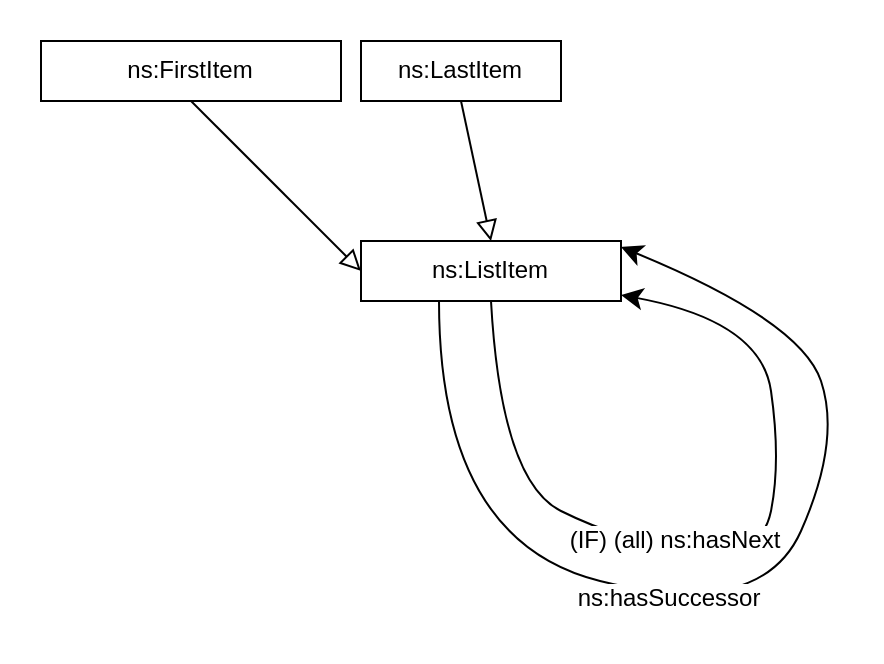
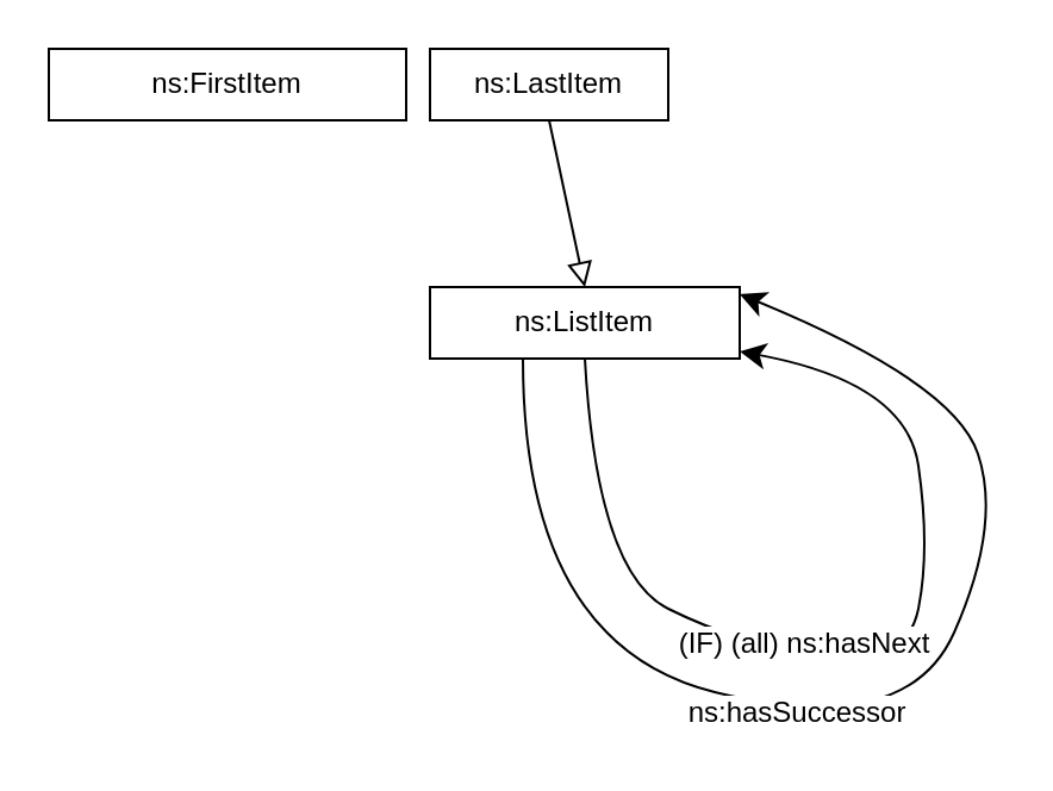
  <mxCell id="0" />
  <mxCell id="1" parent="0" />
  <mxCell id="2" value="" style="endArrow=block;html=1;fontColor=#000099;exitX=0.5;exitY=1;exitDx=0;exitDy=0;endFill=0;endSize=8;arcSize=0;entryX=0.5;entryY=0;entryDx=0;entryDy=0;" edge="1" source="3" target="4" parent="1"><mxGeometry width="50" height="50" relative="1" as="geometry"><mxPoint x="-205" y="60" as="sourcePoint" /><mxPoint x="20" y="80" as="targetPoint" /></mxGeometry></mxCell>
  <mxCell id="3" value="ns:LastItem" style="rounded=0;whiteSpace=wrap;html=1;snapToPoint=1;points=[[0.1,0],[0.2,0],[0.3,0],[0.4,0],[0.5,0],[0.6,0],[0.7,0],[0.8,0],[0.9,0],[0,0.1],[0,0.3],[0,0.5],[0,0.7],[0,0.9],[0.1,1],[0.2,1],[0.3,1],[0.4,1],[0.5,1],[0.6,1],[0.7,1],[0.8,1],[0.9,1],[1,0.1],[1,0.3],[1,0.5],[1,0.7],[1,0.9]];" vertex="1" parent="1"><mxGeometry x="180" y="20" width="100" height="30" as="geometry" /></mxCell>
  <mxCell id="4" value="ns:ListItem" style="rounded=0;whiteSpace=wrap;html=1;snapToPoint=1;points=[[0.1,0],[0.2,0],[0.3,0],[0.4,0],[0.5,0],[0.6,0],[0.7,0],[0.8,0],[0.9,0],[0,0.1],[0,0.3],[0,0.5],[0,0.7],[0,0.9],[0.1,1],[0.2,1],[0.3,1],[0.4,1],[0.5,1],[0.6,1],[0.7,1],[0.8,1],[0.9,1],[1,0.1],[1,0.3],[1,0.5],[1,0.7],[1,0.9]];" vertex="1" parent="1"><mxGeometry x="180" y="120" width="130" height="30" as="geometry" /></mxCell>
- <mxCell id="5" value="" style="endArrow=block;html=1;fontColor=#000099;exitX=0.5;exitY=1;exitDx=0;exitDy=0;endFill=0;endSize=8;arcSize=0;entryX=0;entryY=0.5;entryDx=0;entryDy=0;" edge="1" parent="1" source="6" target="4"><mxGeometry width="50" height="50" relative="1" as="geometry"><mxPoint x="-365" y="60" as="sourcePoint" /><mxPoint x="70" y="120" as="targetPoint" /></mxGeometry></mxCell>
  <mxCell id="6" value="ns:FirstItem" style="rounded=0;whiteSpace=wrap;html=1;snapToPoint=1;points=[[0.1,0],[0.2,0],[0.3,0],[0.4,0],[0.5,0],[0.6,0],[0.7,0],[0.8,0],[0.9,0],[0,0.1],[0,0.3],[0,0.5],[0,0.7],[0,0.9],[0.1,1],[0.2,1],[0.3,1],[0.4,1],[0.5,1],[0.6,1],[0.7,1],[0.8,1],[0.9,1],[1,0.1],[1,0.3],[1,0.5],[1,0.7],[1,0.9]];" vertex="1" parent="1"><mxGeometry x="20" y="20" width="150" height="30" as="geometry" /></mxCell>
  <mxCell id="7" value="" style="endArrow=classic;html=1;exitX=0.3;exitY=1;exitDx=0;exitDy=0;endSize=8;arcSize=0;curved=1;entryX=1;entryY=0.1;entryDx=0;entryDy=0;" edge="1" parent="1" source="4" target="4"><mxGeometry width="50" height="50" relative="1" as="geometry"><mxPoint x="190" y="270" as="sourcePoint" /><mxPoint x="380" y="110" as="targetPoint" /><Array as="points"><mxPoint x="219" y="270" /><mxPoint x="380" y="310" /><mxPoint x="420" y="220" /><mxPoint x="400" y="160" /></Array></mxGeometry></mxCell>
  <mxCell id="8" value="ns:hasSuccessor" style="text;html=1;align=center;verticalAlign=middle;resizable=0;points=[];labelBackgroundColor=#ffffff;" vertex="1" connectable="0" parent="7"><mxGeometry x="-0.127" relative="1" as="geometry"><mxPoint as="offset" /></mxGeometry></mxCell>
  <mxCell id="9" value="" style="endArrow=classic;html=1;endSize=8;arcSize=0;curved=1;entryX=1;entryY=0.9;entryDx=0;entryDy=0;exitX=0.5;exitY=1;exitDx=0;exitDy=0;" edge="1" parent="1" source="4" target="4"><mxGeometry width="50" height="50" relative="1" as="geometry"><mxPoint x="230" y="160" as="sourcePoint" /><mxPoint x="310" y="120" as="targetPoint" /><Array as="points"><mxPoint x="250" y="240" /><mxPoint x="310" y="270" /><mxPoint x="380" y="280" /><mxPoint x="390" y="230" /><mxPoint x="380" y="160" /></Array></mxGeometry></mxCell>
  <mxCell id="10" value="(IF) (all) ns:hasNext" style="text;html=1;align=center;verticalAlign=middle;resizable=0;points=[];labelBackgroundColor=#ffffff;" vertex="1" connectable="0" parent="9"><mxGeometry x="-0.127" relative="1" as="geometry"><mxPoint y="-4" as="offset" /></mxGeometry></mxCell>
